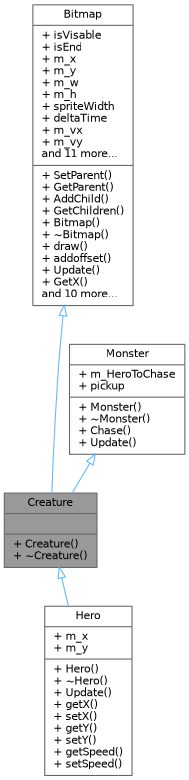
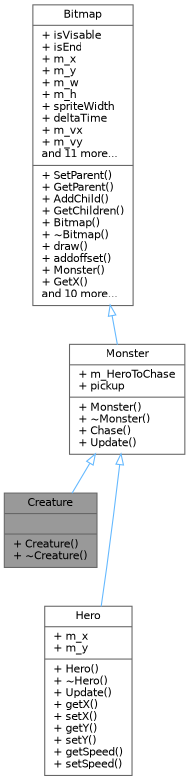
  digraph {
    node [color=gray40 fillcolor=white fontname=Helvetica fontsize=10 shape=record style=filled]
    edge [arrowtail=onormal color=steelblue1 dir=back fontname=Helvetica fontsize=10 labelfontname=Helvetica labelfontsize=10 style=solid]
    n1 [fillcolor=grey60 fontcolor=black height=0.2 label="{Creature\n||+ Creature()\l+ ~Creature()\l}" width=0.4]
    n2 [height=0.2 label="{Hero\n|+ m_x\l+ m_y\l|+ Hero()\l+ ~Hero()\l+ Update()\l+ getX()\l+ setX()\l+ getY()\l+ setY()\l+ getSpeed()\l+ setSpeed()\l}" width=0.4]
    n3 [height=0.2 label="{Monster\n|+ m_HeroToChase\l+ pickup\l|+ Monster()\l+ ~Monster()\l+ Chase()\l+ Update()\l}" width=0.4]
-   n4 [height=0.2 label="{Bitmap\n|+ isVisable\l+ isEnd\l+ m_x\l+ m_y\l+ m_w\l+ m_h\l+ spriteWidth\l+ deltaTime\l+ m_vx\l+ m_vy\land 11 more...\l|+ SetParent()\l+ GetParent()\l+ AddChild()\l+ GetChildren()\l+ Bitmap()\l+ ~Bitmap()\l+ draw()\l+ addoffset()\l+ Update()\l+ GetX()\land 10 more...\l}" width=0.4]
-   n1 -> n2
+   n4 [height=0.2 label="{Bitmap\n|+ isVisable\l+ isEnd\l+ m_x\l+ m_y\l+ m_w\l+ m_h\l+ spriteWidth\l+ deltaTime\l+ m_vx\l+ m_vy\land 11 more...\l|+ SetParent()\l+ GetParent()\l+ AddChild()\l+ GetChildren()\l+ Bitmap()\l+ ~Bitmap()\l+ draw()\l+ addoffset()\l+ Monster()\l+ GetX()\land 10 more...\l}" width=0.4]
+   n3 -> n2
    n3 -> n1
-   n4 -> n1
+   n4 -> n3
  }
